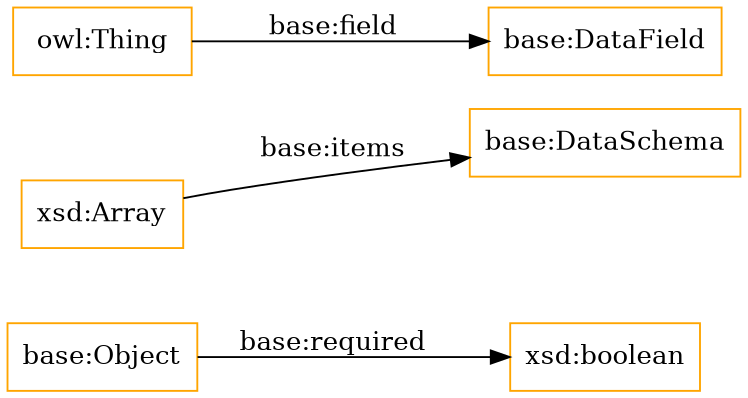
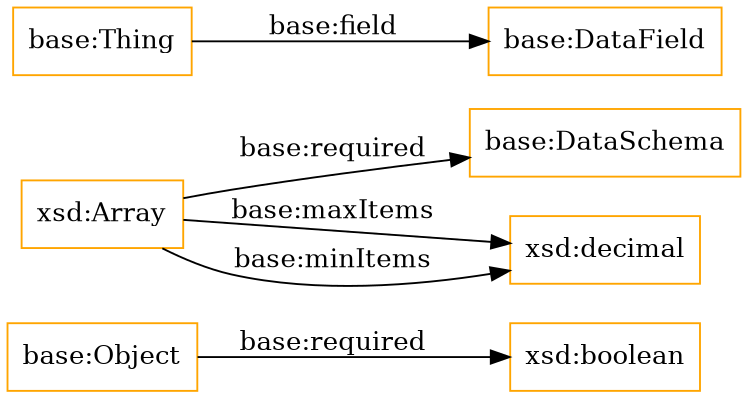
  digraph {
    rankdir=LR
    node [color=orange shape=rectangle]
    "base:Object"
    "xsd:boolean"
    n3 [label="xsd:Array"]
    "base:DataSchema"
-   "owl:Thing"
+   "xsd:decimal"
+   "owl:Thing" [label="base:Thing"]
    "base:DataField"
    "base:Object" -> "xsd:boolean" [label="base:required"]
-   n3 -> "base:DataSchema" [label="base:items"]
+   n3 -> "base:DataSchema" [label="base:required"]
+   n3 -> "xsd:decimal" [label="base:maxItems"]
+   n3 -> "xsd:decimal" [label="base:minItems"]
    "owl:Thing" -> "base:DataField" [label="base:field"]
  }
